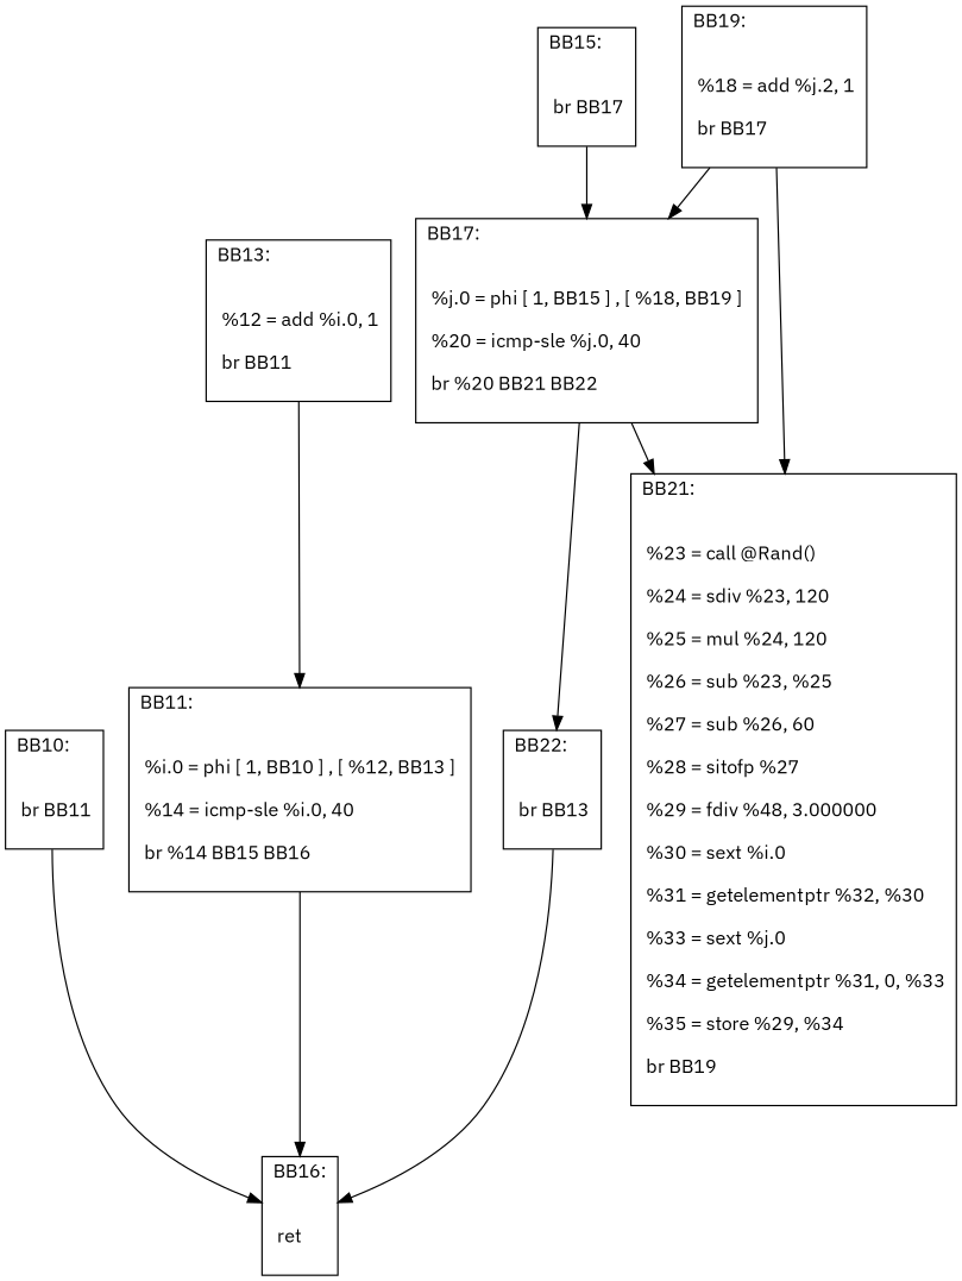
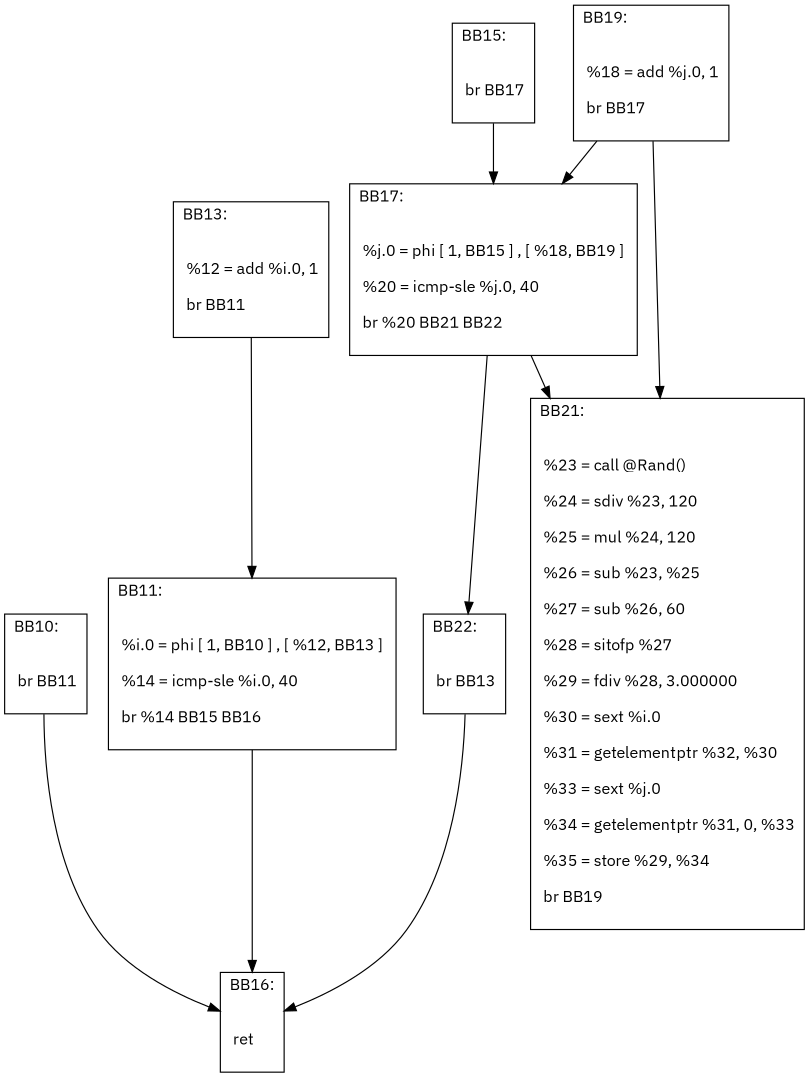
  digraph {
    fontname="IBM Plex Sans"
    node [fontname="IBM Plex Sans" shape=record]
    edge [fontname="IBM Plex Sans"]
    n1 [label="{BB10:\l\l\n             br BB11\l\n             }"]
    n2 [label="{BB16:\l\l\n             ret\l\n             }"]
    n3 [label="{BB11:\l\l\n             %i.0 = phi [ 1, BB10 ] , [ %12, BB13 ] \l\n             %14 = icmp-sle %i.0, 40\l\n             br %14 BB15 BB16\l\n             }"]
    n4 [label="{BB15:\l\l\n             br BB17\l\n             }"]
    n5 [label="{BB17:\l\l\n             %j.0 = phi [ 1, BB15 ] , [ %18, BB19 ] \l\n             %20 = icmp-sle %j.0, 40\l\n             br %20 BB21 BB22\l\n             }"]
-   n6 [label="{BB21:\l\l\n             %23 = call @Rand()\l\n             %24 = sdiv %23, 120\l\n             %25 = mul %24, 120\l\n             %26 = sub %23, %25\l\n             %27 = sub %26, 60\l\n             %28 = sitofp %27\l\n             %29 = fdiv %48, 3.000000\l\n             %30 = sext %i.0\l\n             %31 = getelementptr %32, %30\l\n             %33 = sext %j.0\l\n             %34 = getelementptr %31, 0, %33\l\n             %35 = store %29, %34\l\n             br BB19\l\n             }"]
+   n6 [label="{BB21:\l\l\n             %23 = call @Rand()\l\n             %24 = sdiv %23, 120\l\n             %25 = mul %24, 120\l\n             %26 = sub %23, %25\l\n             %27 = sub %26, 60\l\n             %28 = sitofp %27\l\n             %29 = fdiv %28, 3.000000\l\n             %30 = sext %i.0\l\n             %31 = getelementptr %32, %30\l\n             %33 = sext %j.0\l\n             %34 = getelementptr %31, 0, %33\l\n             %35 = store %29, %34\l\n             br BB19\l\n             }"]
    n7 [label="{BB22:\l\l\n             br BB13\l\n             }"]
-   n8 [label="{BB19:\l\l\n             %18 = add %j.2, 1\l\n             br BB17\l\n             }"]
+   n8 [label="{BB19:\l\l\n             %18 = add %j.0, 1\l\n             br BB17\l\n             }"]
    n9 [label="{BB13:\l\l\n             %12 = add %i.0, 1\l\n             br BB11\l\n             }"]
    n1 -> n2
    n3 -> n2
    n4 -> n5
    n5 -> n6
    n5 -> n7
    n7 -> n2
    n8 -> n5
    n8 -> n6
    n9 -> n3
  }
